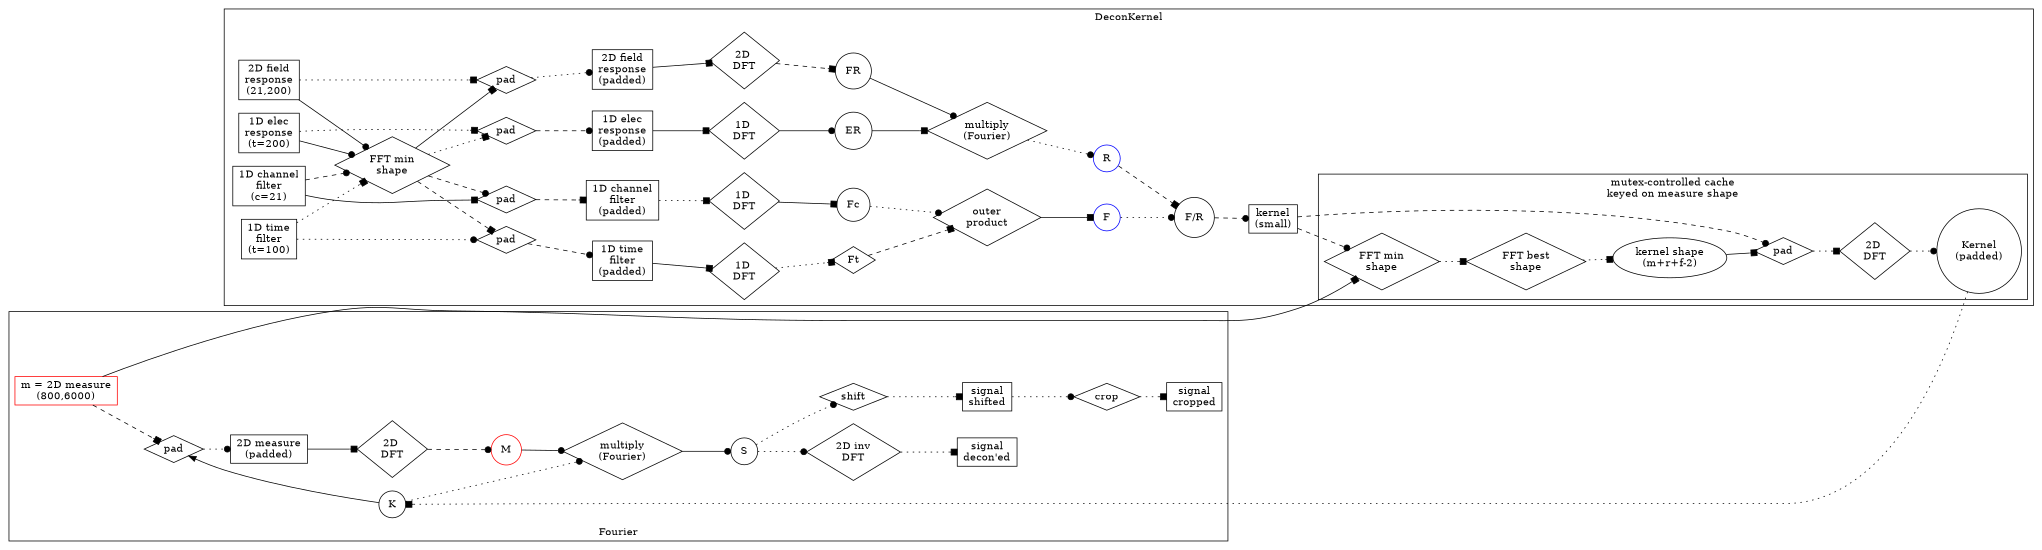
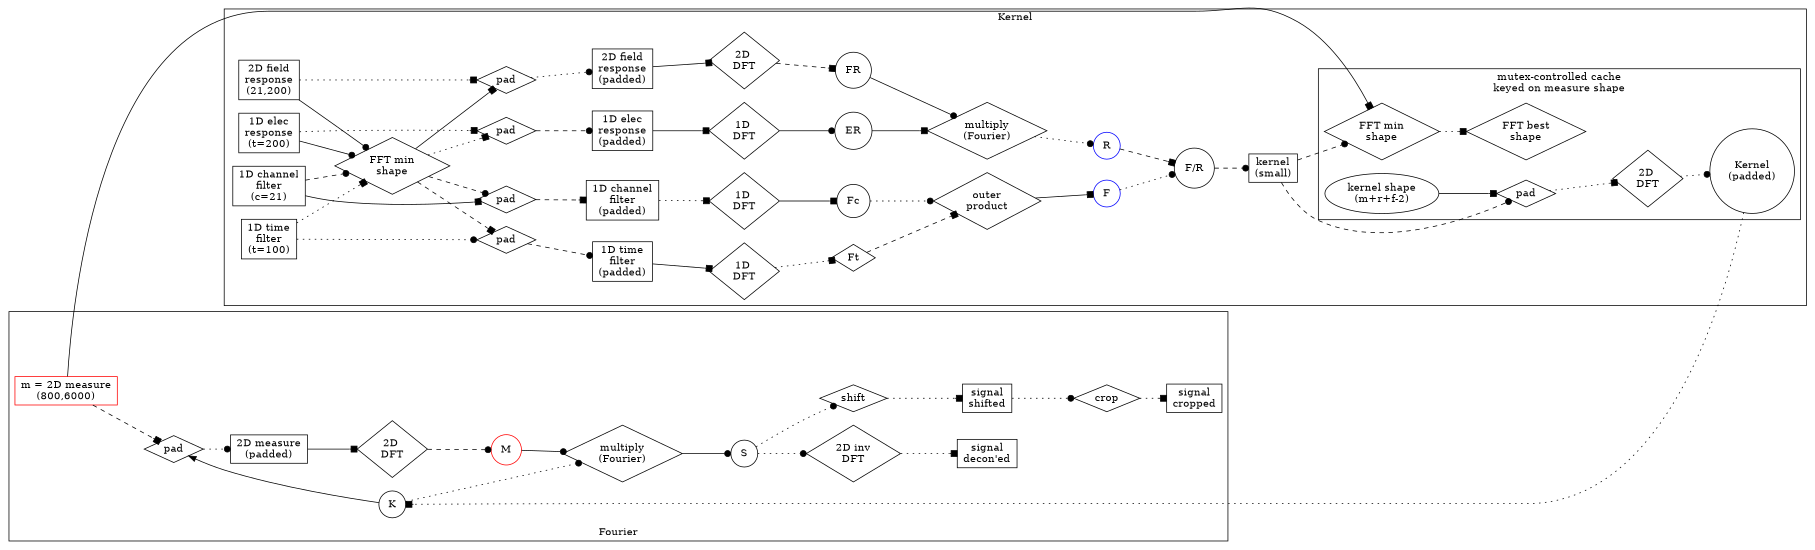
  digraph {
    rankdir=LR
    node [shape=diamond]
    edge [arrowhead=box style=dotted]
    n1 [label="2D field\nresponse\n(21,200)" shape=box]
    n2 [label="1D elec\nresponse\n(t=200)" shape=box]
    n3 [label="1D channel\nfilter\n(c=21)" shape=box]
    n4 [label="1D time\nfilter\n(t=100)" shape=box]
    n5 [label=pad]
    n6 [label="FFT min\nshape"]
    n7 [label="FFT best\nshape"]
    n8 [label="kernel shape\n(m+r+f-2)" shape=ellipse]
    n9 [label="2D \nDFT"]
    n10 [label="Kernel\n(padded)" shape=circle]
    n11 [label="2D field\nresponse\n(padded)" shape=box]
    n12 [label="1D elec\nresponse\n(padded)" shape=box]
    n13 [label="1D channel\nfilter\n(padded)" shape=box]
    n14 [label="1D time\nfilter\n(padded)" shape=box]
    kernel_align [shape=box style=invis]
    R [color=blue shape=circle]
    ER [shape=circle]
    FR [shape=circle]
    Fc [shape=circle]
    Ft
    n21 [color=blue label=F shape=circle]
    n22 [label="F/R" shape=circle]
    n23 [label="kernel\n(small)" shape=box]
    n24 [label=pad]
    n25 [label=pad]
    n26 [label=pad]
    n27 [label=pad]
    n28 [label="2D \nDFT"]
    n29 [label="1D \nDFT"]
    n30 [label="1D \nDFT"]
    n31 [label="1D \nDFT"]
    n32 [label="outer\nproduct"]
    n33 [label="FFT min\nshape"]
    n34 [label="multiply\n(Fourier)"]
    K [shape=circle]
    conv_align [shape=circle style=invis]
    n37 [color=red label="m = 2D measure\n(800,6000)" shape=box]
    n38 [label="2D measure\n(padded)" shape=box]
    n39 [label="signal\ndecon'ed" shape=box]
    n40 [label="signal\nshifted" shape=box]
    n41 [label="signal\ncropped" shape=box]
    M [color=red shape=circle]
    S [shape=circle]
    n44 [label=pad]
    n45 [label="2D \nDFT"]
    n46 [label="2D inv\nDFT"]
    n47 [label="multiply\n(Fourier)"]
    shift
    crop
    subgraph cluster_1 {
-     label=DeconKernel
+     label=Kernel
      n11
      n12
      n13
      n14
      kernel_align
      R
      ER
      FR
      Fc
      Ft
      n21
      n22
      n23
      n24
      n25
      n26
      n27
      n28
      n29
      n30
      n31
      n32
      n33
      n34
      subgraph sub_2 {
        label=DeconKernel
        rank=same
        n1
        n2
        n3
        n4
      }
      subgraph cluster_3 {
        label="mutex-controlled cache\nkeyed on measure shape"
        n5
        n6
        n7
        n8
        n9
        n10
      }
    }
    subgraph cluster_4 {
      label=Fourier
      labelloc=bottom
      n37
      n38
      n39
      n40
      n41
      M
      S
      n44
      n45
      n46
      n47
      shift
      crop
      subgraph sub_5 {
        label=KernelConvolve
        labelloc=bottom
        rank=same
        K
        conv_align
      }
    }
    n1 -> n24
    n1 -> n33 [arrowhead=dot style=solid]
    n2 -> n25
    n2 -> n33 [arrowhead=dot style=solid]
    n3 -> n26 [style=solid]
    n3 -> n33 [arrowhead=dot style=dashed]
    n4 -> n27 [arrowhead=dot]
    n4 -> n33
    n5 -> n9
    n6 -> n7
-   n7 -> n8
    n8 -> n5 [style=solid]
    n9 -> n10 [arrowhead=dot]
    n10 -> K
    n11 -> n28 [style=solid]
    n12 -> n29 [style=solid]
    n13 -> n30
    n14 -> n31 [style=solid]
    kernel_align -> conv_align [style=invis weight=100 arrowhead=""]
    R -> n22 [style=dashed]
    ER -> n34 [style=solid]
    FR -> n34 [arrowhead=dot style=solid]
    Fc -> n32 [arrowhead=dot]
    Ft -> n32 [style=dashed]
    n21 -> n22 [arrowhead=dot]
    n22 -> n23 [arrowhead=dot style=dashed]
    n23 -> n5 [arrowhead=dot style=dashed]
    n23 -> n6 [arrowhead=dot style=dashed]
    n24 -> n11 [arrowhead=dot]
    n25 -> n12 [arrowhead=dot style=dashed]
    n26 -> n13 [style=dashed]
    n27 -> n14 [arrowhead=dot style=dashed]
    n28 -> FR [style=dashed]
    n29 -> ER [arrowhead=dot style=solid]
    n30 -> Fc [style=solid]
    n31 -> Ft
    n32 -> n21 [style=solid]
    n33 -> n24 [style=solid]
    n33 -> n25
    n33 -> n26 [arrowhead=dot style=dashed]
    n33 -> n27 [style=dashed]
    n34 -> R [arrowhead=dot]
    K -> n47 [arrowhead=dot]
    n37 -> n6 [style=solid]
    n37 -> n44 [style=dashed]
    n38 -> n45 [style=solid]
    n40 -> crop [arrowhead=dot]
    M -> n47 [arrowhead=dot style=solid]
    S -> n46 [arrowhead=dot]
    S -> shift [arrowhead=dot]
    n44 -> K [dir=back style=solid arrowhead=""]
    n44 -> n38 [arrowhead=dot]
    n45 -> M [arrowhead=dot style=dashed]
    n46 -> n39
    n47 -> S [arrowhead=dot style=solid]
    shift -> n40
    crop -> n41
  }
